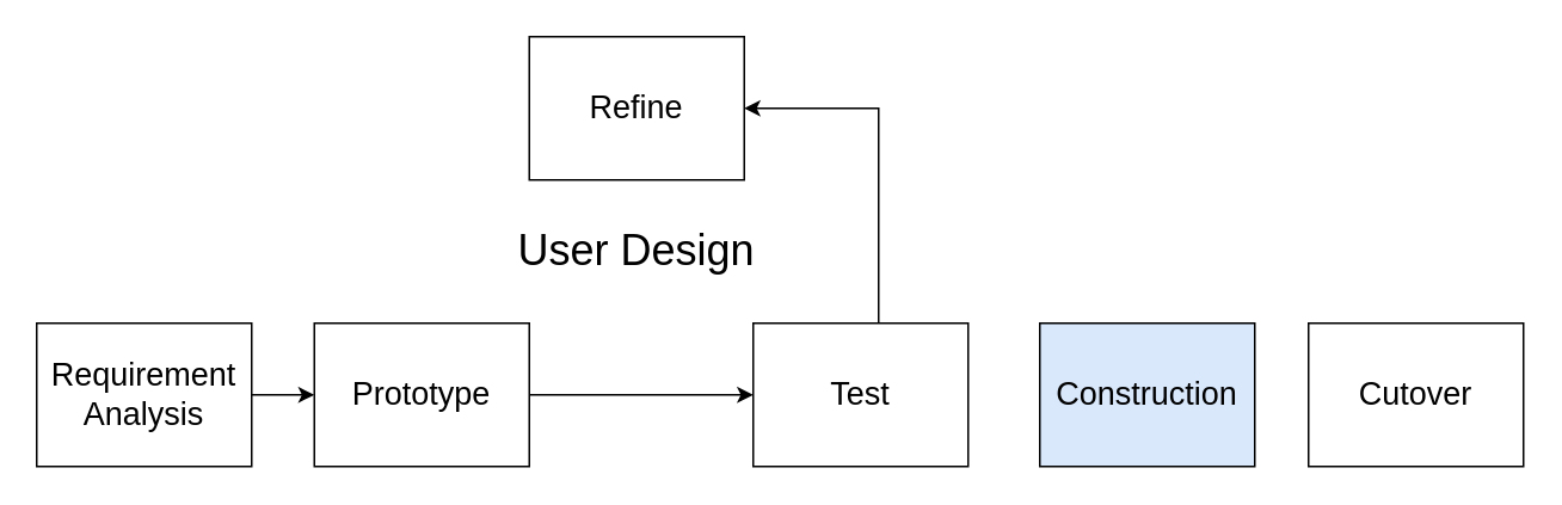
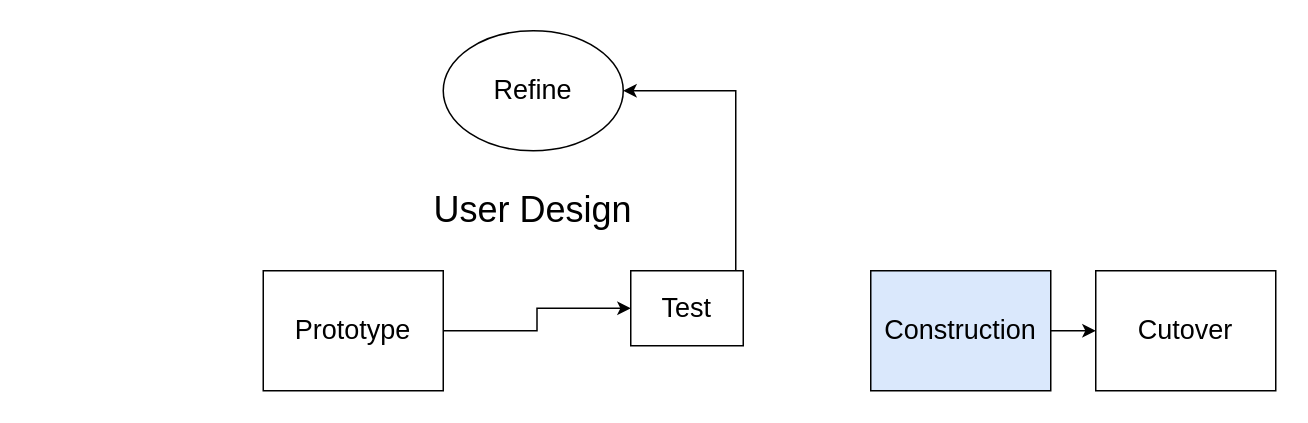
  <mxCell id="0" />
  <mxCell id="1" parent="0" />
- <mxCell id="2" style="edgeStyle=orthogonalEdgeStyle;rounded=0;orthogonalLoop=1;jettySize=auto;html=1;entryX=0;entryY=0.5;entryDx=0;entryDy=0;fontSize=18;" edge="1" parent="1" source="3" target="5"><mxGeometry relative="1" as="geometry" /></mxCell>
- <mxCell id="3" value="&lt;font style=&quot;font-size: 18px;&quot;&gt;Requirement Analysis&lt;/font&gt;" style="rounded=0;whiteSpace=wrap;html=1;" vertex="1" parent="1"><mxGeometry x="20" y="180" width="120" height="80" as="geometry" /></mxCell>
  <mxCell id="4" style="edgeStyle=orthogonalEdgeStyle;rounded=0;orthogonalLoop=1;jettySize=auto;html=1;entryX=0;entryY=0.5;entryDx=0;entryDy=0;fontSize=18;" edge="1" parent="1" source="5" target="8"><mxGeometry relative="1" as="geometry" /></mxCell>
  <mxCell id="5" value="&lt;font style=&quot;font-size: 18px;&quot;&gt;Prototype&lt;/font&gt;" style="rounded=0;whiteSpace=wrap;html=1;" vertex="1" parent="1"><mxGeometry x="175" y="180" width="120" height="80" as="geometry" /></mxCell>
- <mxCell id="6" value="&lt;font style=&quot;font-size: 18px;&quot;&gt;Refine&lt;/font&gt;" style="rounded=0;whiteSpace=wrap;html=1;" vertex="1" parent="1"><mxGeometry x="295" width="120" height="80" as="geometry" y="20" /></mxCell>
+ <mxCell id="6" value="&lt;font style=&quot;font-size: 18px;&quot;&gt;Refine&lt;/font&gt;" style="ellipse;whiteSpace=wrap;html=1;" vertex="1" parent="1"><mxGeometry x="295" width="120" height="80" as="geometry" y="20" /></mxCell>
  <mxCell id="7" style="edgeStyle=orthogonalEdgeStyle;rounded=0;orthogonalLoop=1;jettySize=auto;html=1;entryX=1;entryY=0.5;entryDx=0;entryDy=0;fontSize=18;" edge="1" parent="1" source="8" target="6"><mxGeometry relative="1" as="geometry"><Array as="points"><mxPoint x="490" y="60" /></Array></mxGeometry></mxCell>
- <mxCell id="8" value="&lt;font style=&quot;font-size: 18px;&quot;&gt;Test&lt;/font&gt;" style="rounded=0;whiteSpace=wrap;html=1;" vertex="1" parent="1"><mxGeometry x="420" y="180" width="120" height="80" as="geometry" /></mxCell>
+ <mxCell id="8" value="&lt;font style=&quot;font-size: 18px;&quot;&gt;Test&lt;/font&gt;" style="rounded=0;whiteSpace=wrap;html=1;" vertex="1" parent="1"><mxGeometry x="420" y="180" width="75" height="50" as="geometry" /></mxCell>
  <mxCell id="9" value="&lt;font style=&quot;font-size: 24px;&quot;&gt;User Design&lt;/font&gt;" style="text;html=1;strokeColor=none;fillColor=none;align=center;verticalAlign=middle;whiteSpace=wrap;rounded=0;fontSize=18;" vertex="1" parent="1"><mxGeometry x="280" y="120" width="150" height="40" as="geometry" /></mxCell>
+ <mxCell id="10" style="edgeStyle=orthogonalEdgeStyle;rounded=0;orthogonalLoop=1;jettySize=auto;html=1;entryX=0;entryY=0.5;entryDx=0;entryDy=0;fontSize=24;" edge="1" parent="1" source="11" target="12"><mxGeometry relative="1" as="geometry" /></mxCell>
  <mxCell id="11" value="&lt;font style=&quot;font-size: 18px;&quot;&gt;Construction&lt;/font&gt;" style="rounded=0;whiteSpace=wrap;html=1;fillColor=#dae8fc;" vertex="1" parent="1"><mxGeometry x="580" y="180" width="120" height="80" as="geometry" /></mxCell>
  <mxCell id="12" value="&lt;font style=&quot;font-size: 18px;&quot;&gt;Cutover&lt;/font&gt;" style="rounded=0;whiteSpace=wrap;html=1;" vertex="1" parent="1"><mxGeometry x="730" y="180" width="120" height="80" as="geometry" /></mxCell>
